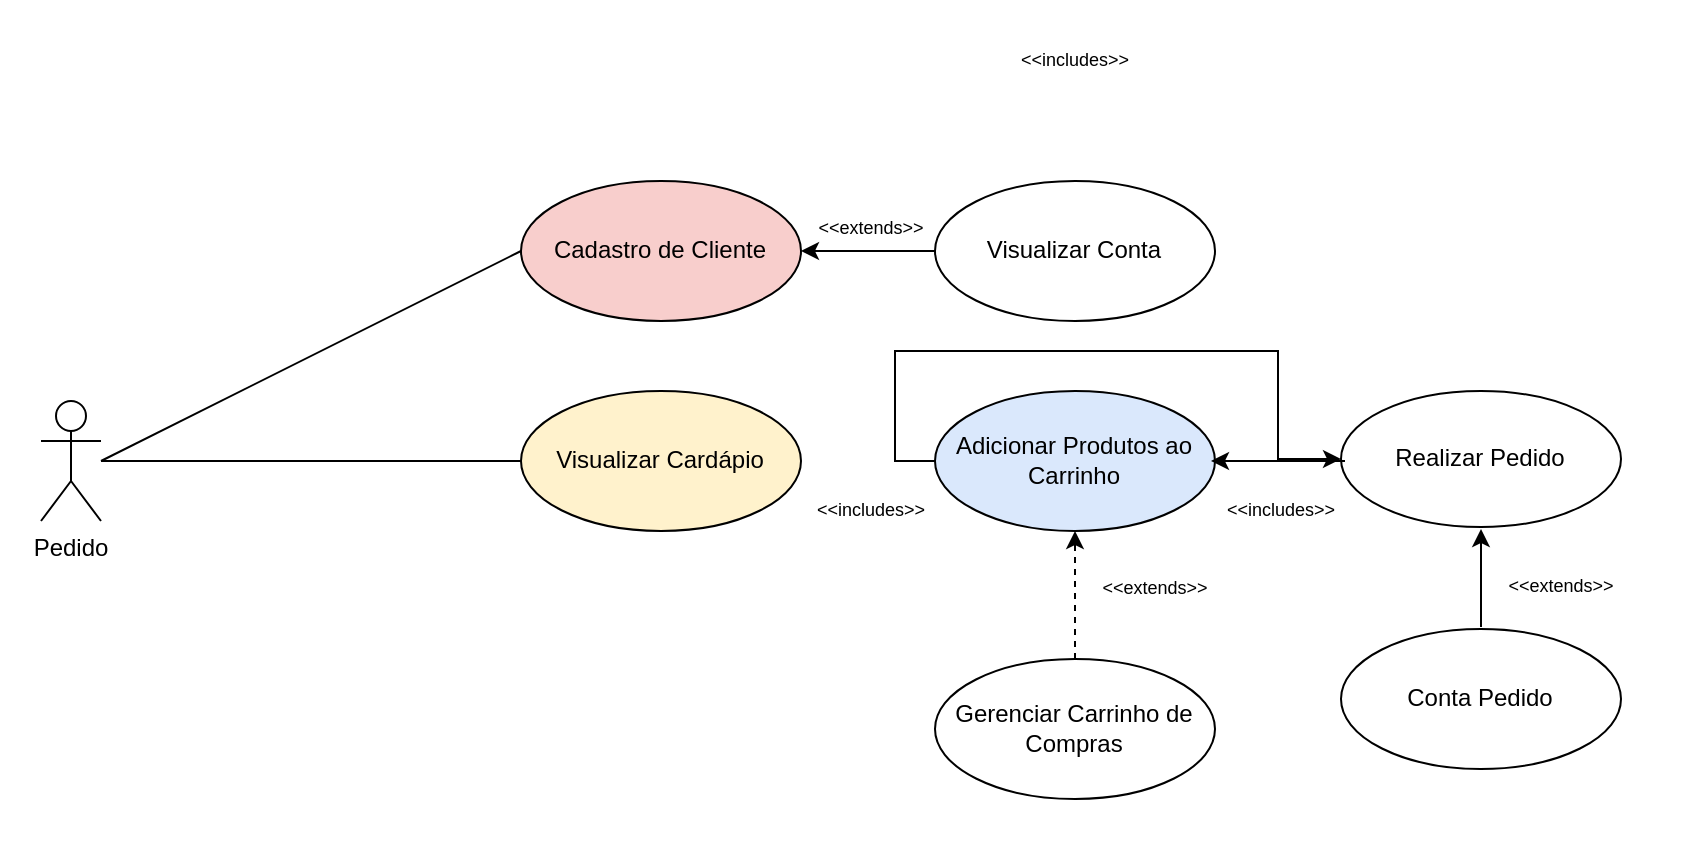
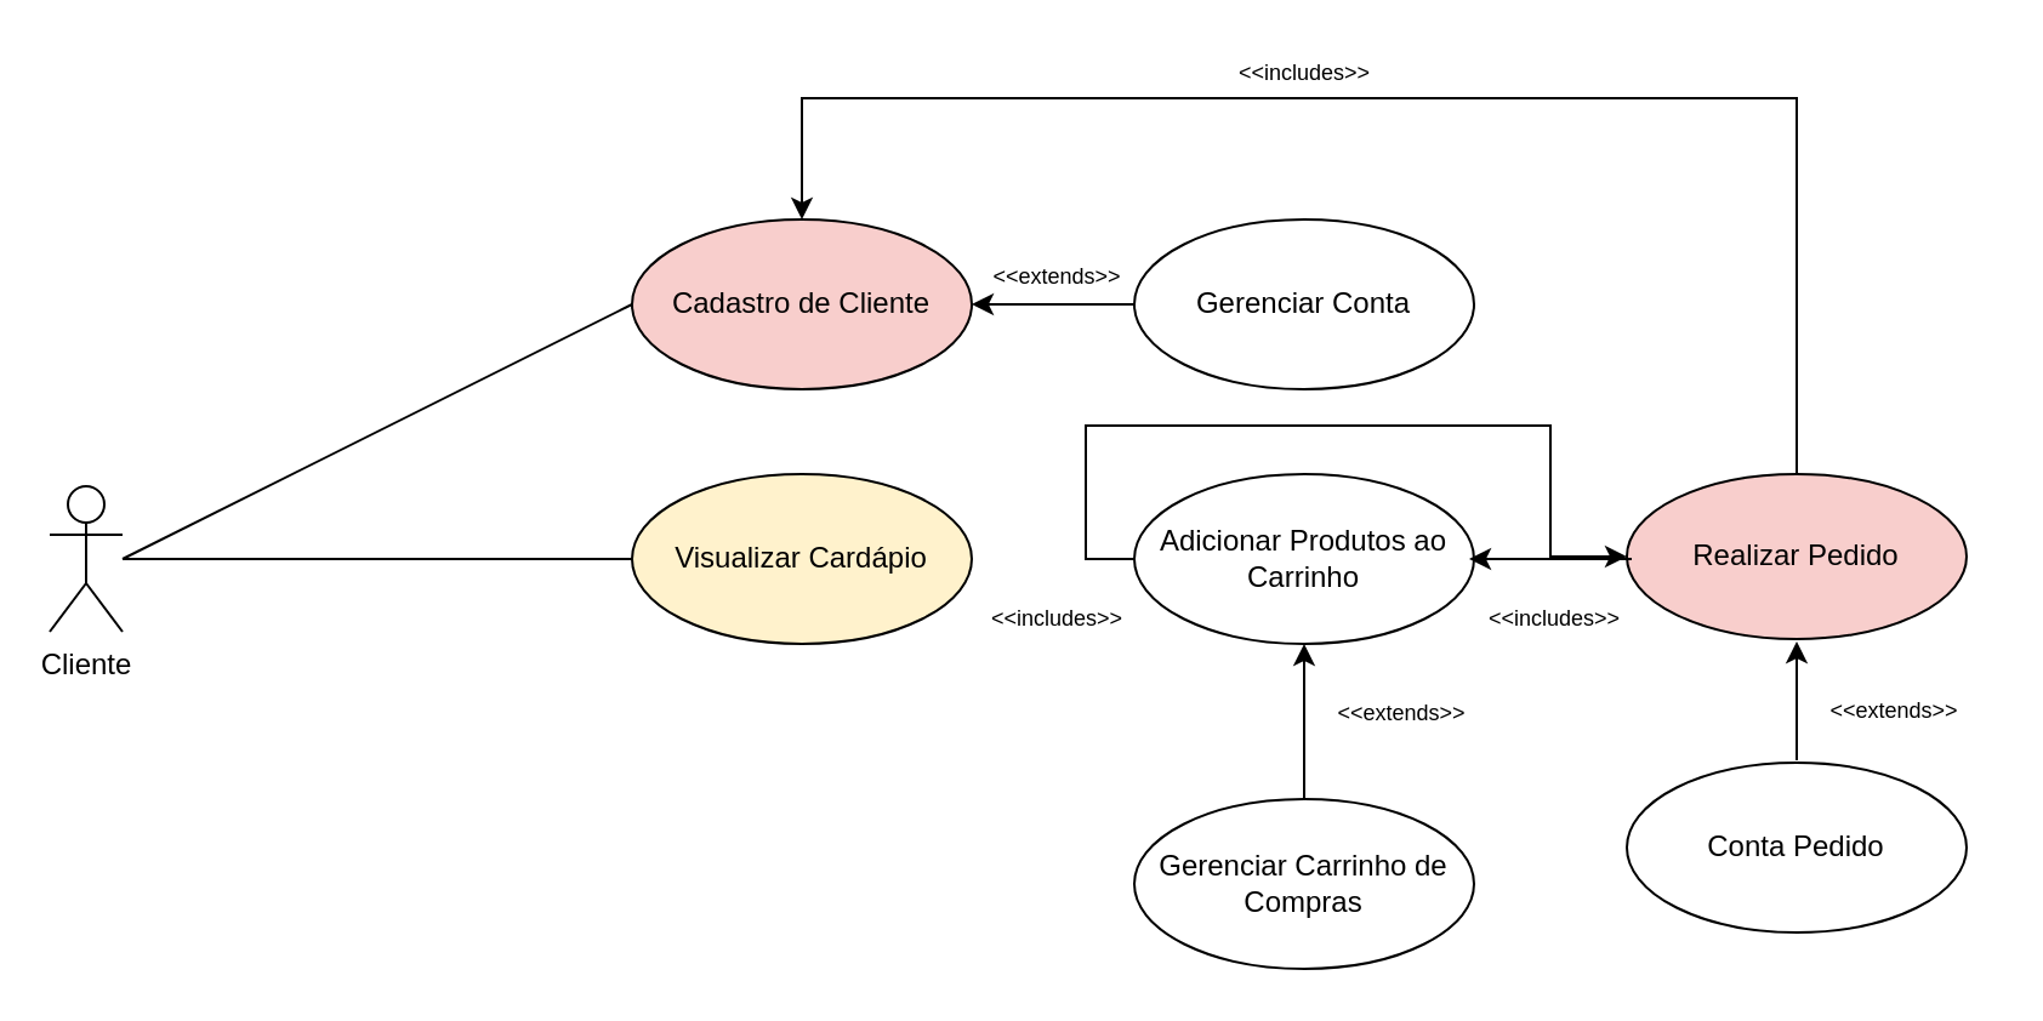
  <mxCell id="0" />
  <mxCell id="1" parent="0" />
- <mxCell id="2" value="Pedido" style="shape=umlActor;verticalLabelPosition=bottom;verticalAlign=top;html=1;" vertex="1" parent="1"><mxGeometry x="20" y="200" width="30" height="60" as="geometry" /></mxCell>
+ <mxCell id="2" value="Cliente" style="shape=umlActor;verticalLabelPosition=bottom;verticalAlign=top;html=1;" vertex="1" parent="1"><mxGeometry x="20" y="200" width="30" height="60" as="geometry" /></mxCell>
  <mxCell id="3" value="Cadastro de Cliente" style="ellipse;whiteSpace=wrap;html=1;fillColor=#f8cecc;" vertex="1" parent="1"><mxGeometry x="260" y="90" width="140" height="70" as="geometry" /></mxCell>
  <mxCell id="4" value="Visualizar Cardápio" style="ellipse;whiteSpace=wrap;html=1;fillColor=#fff2cc;" vertex="1" parent="1"><mxGeometry x="260" y="195" width="140" height="70" as="geometry" /></mxCell>
  <mxCell id="5" style="edgeStyle=orthogonalEdgeStyle;rounded=0;orthogonalLoop=1;jettySize=auto;html=1;exitX=0;exitY=0.5;exitDx=0;exitDy=0;" edge="1" parent="1" source="6" target="9"><mxGeometry relative="1" as="geometry" /></mxCell>
- <mxCell id="6" value="Adicionar Produtos ao Carrinho" style="ellipse;whiteSpace=wrap;html=1;fillColor=#dae8fc;" vertex="1" parent="1"><mxGeometry x="467" y="195" width="140" height="70" as="geometry" /></mxCell>
+ <mxCell id="6" value="Adicionar Produtos ao Carrinho" style="ellipse;whiteSpace=wrap;html=1;" vertex="1" parent="1"><mxGeometry x="467" y="195" width="140" height="70" as="geometry" /></mxCell>
  <mxCell id="7" value="" style="endArrow=none;html=1;rounded=0;entryX=0;entryY=0.5;entryDx=0;entryDy=0;" edge="1" parent="1" target="3"><mxGeometry width="50" height="50" relative="1" as="geometry"><mxPoint x="50" y="230" as="sourcePoint" /><mxPoint x="170" y="48" as="targetPoint" /></mxGeometry></mxCell>
  <mxCell id="8" value="" style="endArrow=none;html=1;rounded=0;entryX=0;entryY=0.5;entryDx=0;entryDy=0;" edge="1" parent="1" target="4"><mxGeometry width="50" height="50" relative="1" as="geometry"><mxPoint x="50" y="230" as="sourcePoint" /><mxPoint x="285" y="78" as="targetPoint" /></mxGeometry></mxCell>
- <mxCell id="9" value="Realizar Pedido" style="ellipse;whiteSpace=wrap;html=1;" vertex="1" parent="1"><mxGeometry x="670" y="195" width="140" height="68" as="geometry" /></mxCell>
+ <mxCell id="9" value="Realizar Pedido" style="ellipse;whiteSpace=wrap;html=1;fillColor=#f8cecc;" vertex="1" parent="1"><mxGeometry x="670" y="195" width="140" height="68" as="geometry" /></mxCell>
  <mxCell id="10" value="Conta Pedido" style="ellipse;whiteSpace=wrap;html=1;" vertex="1" parent="1"><mxGeometry x="670" y="314" width="140" height="70" as="geometry" /></mxCell>
- <mxCell id="11" value="Visualizar Conta" style="ellipse;whiteSpace=wrap;html=1;" vertex="1" parent="1"><mxGeometry x="467" y="90" width="140" height="70" as="geometry" /></mxCell>
+ <mxCell id="11" value="Gerenciar Conta" style="ellipse;whiteSpace=wrap;html=1;" vertex="1" parent="1"><mxGeometry x="467" y="90" width="140" height="70" as="geometry" /></mxCell>
  <mxCell id="12" value="&amp;lt;&amp;lt;includes&amp;gt;&amp;gt;" style="text;html=1;align=center;verticalAlign=middle;resizable=0;points=[];autosize=1;strokeColor=none;fillColor=none;fontSize=9;" vertex="1" parent="1"><mxGeometry x="395" y="245" width="80" height="20" as="geometry" /></mxCell>
  <mxCell id="13" value="Gerenciar Carrinho de Compras" style="ellipse;whiteSpace=wrap;html=1;" vertex="1" parent="1"><mxGeometry x="467" y="329" width="140" height="70" as="geometry" /></mxCell>
- <mxCell id="14" style="edgeStyle=orthogonalEdgeStyle;rounded=0;orthogonalLoop=1;jettySize=auto;html=1;exitX=0.5;exitY=0;exitDx=0;exitDy=0;entryX=0.5;entryY=1;entryDx=0;entryDy=0;dashed=1;" edge="1" parent="1" source="13" target="6"><mxGeometry relative="1" as="geometry"><mxPoint x="477" y="240" as="sourcePoint" /><mxPoint x="410" y="240" as="targetPoint" /></mxGeometry></mxCell>
+ <mxCell id="14" style="edgeStyle=orthogonalEdgeStyle;rounded=0;orthogonalLoop=1;jettySize=auto;html=1;exitX=0.5;exitY=0;exitDx=0;exitDy=0;entryX=0.5;entryY=1;entryDx=0;entryDy=0;" edge="1" parent="1" source="13" target="6"><mxGeometry relative="1" as="geometry"><mxPoint x="477" y="240" as="sourcePoint" /><mxPoint x="410" y="240" as="targetPoint" /></mxGeometry></mxCell>
  <mxCell id="15" value="&amp;lt;&amp;lt;extends&amp;gt;&amp;gt;" style="text;html=1;align=center;verticalAlign=middle;resizable=0;points=[];autosize=1;strokeColor=none;fillColor=none;fontSize=9;" vertex="1" parent="1"><mxGeometry x="537" y="284" width="80" height="20" as="geometry" /></mxCell>
  <mxCell id="16" style="edgeStyle=orthogonalEdgeStyle;rounded=0;orthogonalLoop=1;jettySize=auto;html=1;exitX=0.5;exitY=0;exitDx=0;exitDy=0;entryX=0.5;entryY=1;entryDx=0;entryDy=0;" edge="1" parent="1"><mxGeometry relative="1" as="geometry"><mxPoint x="740" y="313" as="sourcePoint" /><mxPoint x="740" y="264" as="targetPoint" /></mxGeometry></mxCell>
  <mxCell id="17" value="&amp;lt;&amp;lt;extends&amp;gt;&amp;gt;" style="text;html=1;align=center;verticalAlign=middle;resizable=0;points=[];autosize=1;strokeColor=none;fillColor=none;fontSize=9;" vertex="1" parent="1"><mxGeometry x="740" y="283" width="80" height="20" as="geometry" /></mxCell>
  <mxCell id="18" value="&amp;lt;&amp;lt;extends&amp;gt;&amp;gt;" style="text;html=1;align=center;verticalAlign=middle;resizable=0;points=[];autosize=1;strokeColor=none;fillColor=none;fontSize=9;" vertex="1" parent="1"><mxGeometry x="395" y="104" width="80" height="20" as="geometry" /></mxCell>
  <mxCell id="19" style="edgeStyle=orthogonalEdgeStyle;rounded=0;orthogonalLoop=1;jettySize=auto;html=1;exitX=0;exitY=0.5;exitDx=0;exitDy=0;entryX=1;entryY=0.5;entryDx=0;entryDy=0;" edge="1" parent="1" source="11" target="3"><mxGeometry relative="1" as="geometry"><mxPoint x="547" y="324" as="sourcePoint" /><mxPoint x="547" y="275" as="targetPoint" /></mxGeometry></mxCell>
  <mxCell id="20" style="edgeStyle=orthogonalEdgeStyle;rounded=0;orthogonalLoop=1;jettySize=auto;html=1;exitX=0;exitY=0.5;exitDx=0;exitDy=0;entryX=1;entryY=0.5;entryDx=0;entryDy=0;" edge="1" parent="1"><mxGeometry relative="1" as="geometry"><mxPoint x="672" y="230" as="sourcePoint" /><mxPoint x="605" y="230" as="targetPoint" /></mxGeometry></mxCell>
  <mxCell id="21" value="&amp;lt;&amp;lt;includes&amp;gt;&amp;gt;" style="text;html=1;align=center;verticalAlign=middle;resizable=0;points=[];autosize=1;strokeColor=none;fillColor=none;fontSize=9;" vertex="1" parent="1"><mxGeometry x="600" y="245" width="80" height="20" as="geometry" /></mxCell>
+ <mxCell id="22" style="edgeStyle=orthogonalEdgeStyle;rounded=0;orthogonalLoop=1;jettySize=auto;html=1;exitX=0.5;exitY=0;exitDx=0;exitDy=0;entryX=0.5;entryY=0;entryDx=0;entryDy=0;" edge="1" parent="1" source="9" target="3"><mxGeometry relative="1" as="geometry"><mxPoint x="722" y="160" as="sourcePoint" /><mxPoint x="330" y="40" as="targetPoint" /><Array as="points"><mxPoint x="740" y="40" /><mxPoint x="330" y="40" /></Array></mxGeometry></mxCell>
  <mxCell id="23" value="&amp;lt;&amp;lt;includes&amp;gt;&amp;gt;" style="text;html=1;align=center;verticalAlign=middle;resizable=0;points=[];autosize=1;strokeColor=none;fillColor=none;fontSize=9;" vertex="1" parent="1"><mxGeometry x="497" y="20" width="80" height="20" as="geometry" /></mxCell>
